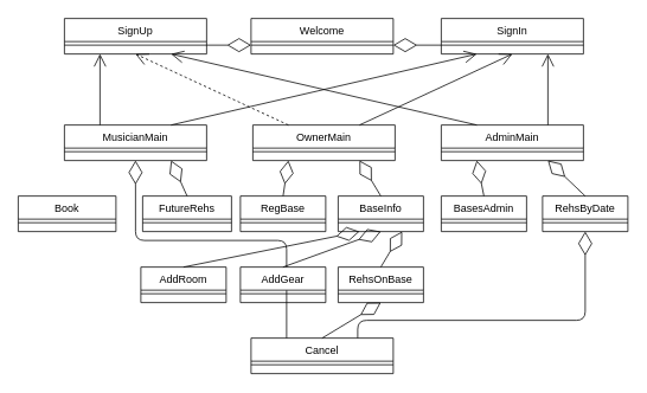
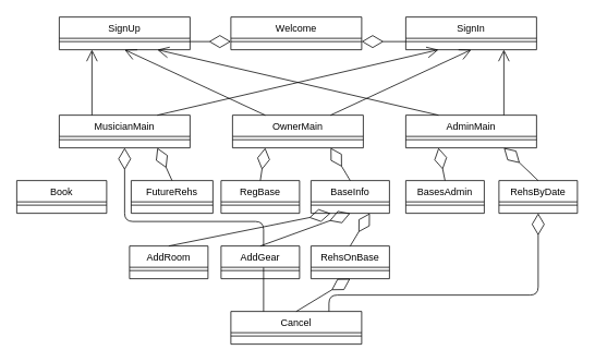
  <mxCell id="0" />
  <mxCell id="1" parent="0" />
  <mxCell id="2" value="Welcome" style="swimlane;fontStyle=0;align=center;verticalAlign=top;childLayout=stackLayout;horizontal=1;startSize=26;horizontalStack=0;resizeParent=1;resizeLast=0;collapsible=1;marginBottom=0;rounded=0;shadow=0;strokeWidth=1;" parent="1" vertex="1"><mxGeometry x="282" y="20" width="160" height="40" as="geometry"><mxRectangle x="130" y="380" width="160" height="26" as="alternateBounds" /></mxGeometry></mxCell>
  <mxCell id="3" value="" style="line;html=1;strokeWidth=1;align=left;verticalAlign=middle;spacingTop=-1;spacingLeft=3;spacingRight=3;rotatable=0;labelPosition=right;points=[];portConstraint=eastwest;" parent="2" vertex="1"><mxGeometry y="26" width="160" height="8" as="geometry" /></mxCell>
  <mxCell id="4" value="SignIn" style="swimlane;fontStyle=0;align=center;verticalAlign=top;childLayout=stackLayout;horizontal=1;startSize=26;horizontalStack=0;resizeParent=1;resizeLast=0;collapsible=1;marginBottom=0;rounded=0;shadow=0;strokeWidth=1;" vertex="1" parent="1"><mxGeometry x="496" y="20" width="160" height="40" as="geometry"><mxRectangle x="130" y="380" width="160" height="26" as="alternateBounds" /></mxGeometry></mxCell>
  <mxCell id="5" value="" style="line;html=1;strokeWidth=1;align=left;verticalAlign=middle;spacingTop=-1;spacingLeft=3;spacingRight=3;rotatable=0;labelPosition=right;points=[];portConstraint=eastwest;" vertex="1" parent="4"><mxGeometry y="26" width="160" height="8" as="geometry" /></mxCell>
  <mxCell id="6" value="" style="endArrow=diamondThin;endFill=0;endSize=24;html=1;entryX=1;entryY=0.5;entryDx=0;entryDy=0;exitX=0;exitY=0.5;exitDx=0;exitDy=0;" edge="1" parent="1"><mxGeometry width="160" relative="1" as="geometry"><mxPoint x="496" y="50" as="sourcePoint" /><mxPoint x="442" y="50" as="targetPoint" /></mxGeometry></mxCell>
  <mxCell id="7" value="SignUp" style="swimlane;fontStyle=0;align=center;verticalAlign=top;childLayout=stackLayout;horizontal=1;startSize=26;horizontalStack=0;resizeParent=1;resizeLast=0;collapsible=1;marginBottom=0;rounded=0;shadow=0;strokeWidth=1;" vertex="1" parent="1"><mxGeometry x="72" y="20" width="160" height="40" as="geometry"><mxRectangle x="130" y="380" width="160" height="26" as="alternateBounds" /></mxGeometry></mxCell>
  <mxCell id="8" value="" style="line;html=1;strokeWidth=1;align=left;verticalAlign=middle;spacingTop=-1;spacingLeft=3;spacingRight=3;rotatable=0;labelPosition=right;points=[];portConstraint=eastwest;" vertex="1" parent="7"><mxGeometry y="26" width="160" height="8" as="geometry" /></mxCell>
  <mxCell id="9" value="" style="endArrow=diamondThin;endFill=0;endSize=24;html=1;entryX=0;entryY=0.5;entryDx=0;entryDy=0;exitX=1;exitY=0.5;exitDx=0;exitDy=0;" edge="1" parent="1"><mxGeometry width="160" relative="1" as="geometry"><mxPoint x="232" y="50" as="sourcePoint" /><mxPoint x="282" y="50" as="targetPoint" /></mxGeometry></mxCell>
  <mxCell id="10" value="MusicianMain" style="swimlane;fontStyle=0;align=center;verticalAlign=top;childLayout=stackLayout;horizontal=1;startSize=26;horizontalStack=0;resizeParent=1;resizeLast=0;collapsible=1;marginBottom=0;rounded=0;shadow=0;strokeWidth=1;" vertex="1" parent="1"><mxGeometry x="72" y="140" width="160" height="40" as="geometry"><mxRectangle x="130" y="380" width="160" height="26" as="alternateBounds" /></mxGeometry></mxCell>
  <mxCell id="11" value="" style="line;html=1;strokeWidth=1;align=left;verticalAlign=middle;spacingTop=-1;spacingLeft=3;spacingRight=3;rotatable=0;labelPosition=right;points=[];portConstraint=eastwest;" vertex="1" parent="10"><mxGeometry y="26" width="160" height="8" as="geometry" /></mxCell>
  <mxCell id="12" value="OwnerMain" style="swimlane;fontStyle=0;align=center;verticalAlign=top;childLayout=stackLayout;horizontal=1;startSize=26;horizontalStack=0;resizeParent=1;resizeLast=0;collapsible=1;marginBottom=0;rounded=0;shadow=0;strokeWidth=1;" vertex="1" parent="1"><mxGeometry x="284" y="140" width="160" height="40" as="geometry"><mxRectangle x="130" y="380" width="160" height="26" as="alternateBounds" /></mxGeometry></mxCell>
  <mxCell id="13" value="" style="line;html=1;strokeWidth=1;align=left;verticalAlign=middle;spacingTop=-1;spacingLeft=3;spacingRight=3;rotatable=0;labelPosition=right;points=[];portConstraint=eastwest;" vertex="1" parent="12"><mxGeometry y="26" width="160" height="8" as="geometry" /></mxCell>
  <mxCell id="14" value="AdminMain" style="swimlane;fontStyle=0;align=center;verticalAlign=top;childLayout=stackLayout;horizontal=1;startSize=26;horizontalStack=0;resizeParent=1;resizeLast=0;collapsible=1;marginBottom=0;rounded=0;shadow=0;strokeWidth=1;" vertex="1" parent="1"><mxGeometry x="496" y="140" width="160" height="40" as="geometry"><mxRectangle x="130" y="380" width="160" height="26" as="alternateBounds" /></mxGeometry></mxCell>
  <mxCell id="15" value="" style="line;html=1;strokeWidth=1;align=left;verticalAlign=middle;spacingTop=-1;spacingLeft=3;spacingRight=3;rotatable=0;labelPosition=right;points=[];portConstraint=eastwest;" vertex="1" parent="14"><mxGeometry y="26" width="160" height="8" as="geometry" /></mxCell>
  <mxCell id="16" value="" style="endArrow=open;endFill=1;endSize=12;html=1;exitX=0.25;exitY=0;exitDx=0;exitDy=0;entryX=0.25;entryY=1;entryDx=0;entryDy=0;" edge="1" parent="1" source="10" target="7"><mxGeometry width="160" relative="1" as="geometry"><mxPoint x="160" y="90" as="sourcePoint" /><mxPoint x="420" y="160" as="targetPoint" /></mxGeometry></mxCell>
- <mxCell id="17" value="" style="endArrow=open;endFill=1;endSize=12;html=1;exitX=0.25;exitY=0;exitDx=0;exitDy=0;entryX=0.5;entryY=1;entryDx=0;entryDy=0;dashed=1;" edge="1" parent="1" source="12" target="7"><mxGeometry width="160" relative="1" as="geometry"><mxPoint x="162" y="150" as="sourcePoint" /><mxPoint x="190" y="70" as="targetPoint" /></mxGeometry></mxCell>
+ <mxCell id="17" value="" style="endArrow=open;endFill=1;endSize=12;html=1;exitX=0.25;exitY=0;exitDx=0;exitDy=0;entryX=0.5;entryY=1;entryDx=0;entryDy=0;" edge="1" parent="1" source="12" target="7"><mxGeometry width="160" relative="1" as="geometry"><mxPoint x="162" y="150" as="sourcePoint" /><mxPoint x="190" y="70" as="targetPoint" /></mxGeometry></mxCell>
  <mxCell id="18" value="" style="endArrow=open;endFill=1;endSize=12;html=1;exitX=0.25;exitY=0;exitDx=0;exitDy=0;entryX=0.75;entryY=1;entryDx=0;entryDy=0;" edge="1" parent="1" source="14" target="7"><mxGeometry width="160" relative="1" as="geometry"><mxPoint x="172" y="160" as="sourcePoint" /><mxPoint x="170" y="80" as="targetPoint" /></mxGeometry></mxCell>
  <mxCell id="19" value="" style="endArrow=open;endFill=1;endSize=12;html=1;exitX=0.75;exitY=0;exitDx=0;exitDy=0;entryX=0.25;entryY=1;entryDx=0;entryDy=0;" edge="1" parent="1" source="10" target="4"><mxGeometry width="160" relative="1" as="geometry"><mxPoint x="182" y="170" as="sourcePoint" /><mxPoint x="182" y="90" as="targetPoint" /></mxGeometry></mxCell>
  <mxCell id="20" value="" style="endArrow=open;endFill=1;endSize=12;html=1;exitX=0.75;exitY=0;exitDx=0;exitDy=0;entryX=0.5;entryY=1;entryDx=0;entryDy=0;" edge="1" parent="1" source="12" target="4"><mxGeometry width="160" relative="1" as="geometry"><mxPoint x="192" y="180" as="sourcePoint" /><mxPoint x="192" y="100" as="targetPoint" /></mxGeometry></mxCell>
  <mxCell id="21" value="" style="endArrow=open;endFill=1;endSize=12;html=1;exitX=0.75;exitY=0;exitDx=0;exitDy=0;entryX=0.75;entryY=1;entryDx=0;entryDy=0;" edge="1" parent="1" source="14" target="4"><mxGeometry width="160" relative="1" as="geometry"><mxPoint x="202" y="190" as="sourcePoint" /><mxPoint x="202" y="110" as="targetPoint" /></mxGeometry></mxCell>
  <mxCell id="22" value="Book" style="swimlane;fontStyle=0;align=center;verticalAlign=top;childLayout=stackLayout;horizontal=1;startSize=26;horizontalStack=0;resizeParent=1;resizeLast=0;collapsible=1;marginBottom=0;rounded=0;shadow=0;strokeWidth=1;" vertex="1" parent="1"><mxGeometry x="20" y="220" width="110" height="40" as="geometry"><mxRectangle x="130" y="380" width="160" height="26" as="alternateBounds" /></mxGeometry></mxCell>
  <mxCell id="23" value="" style="line;html=1;strokeWidth=1;align=left;verticalAlign=middle;spacingTop=-1;spacingLeft=3;spacingRight=3;rotatable=0;labelPosition=right;points=[];portConstraint=eastwest;" vertex="1" parent="22"><mxGeometry y="26" width="110" height="8" as="geometry" /></mxCell>
  <mxCell id="24" value="FutureRehs" style="swimlane;fontStyle=0;align=center;verticalAlign=top;childLayout=stackLayout;horizontal=1;startSize=26;horizontalStack=0;resizeParent=1;resizeLast=0;collapsible=1;marginBottom=0;rounded=0;shadow=0;strokeWidth=1;" vertex="1" parent="1"><mxGeometry x="160" y="220" width="100" height="40" as="geometry"><mxRectangle x="130" y="380" width="160" height="26" as="alternateBounds" /></mxGeometry></mxCell>
  <mxCell id="25" value="" style="line;html=1;strokeWidth=1;align=left;verticalAlign=middle;spacingTop=-1;spacingLeft=3;spacingRight=3;rotatable=0;labelPosition=right;points=[];portConstraint=eastwest;" vertex="1" parent="24"><mxGeometry y="26" width="100" height="8" as="geometry" /></mxCell>
  <mxCell id="26" value="Cancel" style="swimlane;fontStyle=0;align=center;verticalAlign=top;childLayout=stackLayout;horizontal=1;startSize=26;horizontalStack=0;resizeParent=1;resizeLast=0;collapsible=1;marginBottom=0;rounded=0;shadow=0;strokeWidth=1;" vertex="1" parent="1"><mxGeometry x="282" y="380" width="160" height="40" as="geometry"><mxRectangle x="130" y="380" width="160" height="26" as="alternateBounds" /></mxGeometry></mxCell>
  <mxCell id="27" value="" style="line;html=1;strokeWidth=1;align=left;verticalAlign=middle;spacingTop=-1;spacingLeft=3;spacingRight=3;rotatable=0;labelPosition=right;points=[];portConstraint=eastwest;" vertex="1" parent="26"><mxGeometry y="26" width="160" height="8" as="geometry" /></mxCell>
  <mxCell id="28" value="" style="endArrow=diamondThin;endFill=0;endSize=24;html=1;exitX=0.5;exitY=0;exitDx=0;exitDy=0;entryX=0.75;entryY=1;entryDx=0;entryDy=0;" edge="1" parent="1" source="24" target="10"><mxGeometry width="160" relative="1" as="geometry"><mxPoint x="60" y="230" as="sourcePoint" /><mxPoint x="150" y="200" as="targetPoint" /></mxGeometry></mxCell>
  <mxCell id="29" value="" style="endArrow=diamondThin;endFill=0;endSize=24;html=1;entryX=0.5;entryY=1;entryDx=0;entryDy=0;exitX=0.25;exitY=0;exitDx=0;exitDy=0;" edge="1" parent="1" source="26" target="10"><mxGeometry width="160" relative="1" as="geometry"><mxPoint x="70" y="240" as="sourcePoint" /><mxPoint x="172" y="200" as="targetPoint" /><Array as="points"><mxPoint x="322" y="270" /><mxPoint x="152" y="270" /></Array></mxGeometry></mxCell>
  <mxCell id="30" value="RegBase" style="swimlane;fontStyle=0;align=center;verticalAlign=top;childLayout=stackLayout;horizontal=1;startSize=26;horizontalStack=0;resizeParent=1;resizeLast=0;collapsible=1;marginBottom=0;rounded=0;shadow=0;strokeWidth=1;" vertex="1" parent="1"><mxGeometry x="270" y="220" width="96" height="40" as="geometry"><mxRectangle x="130" y="380" width="160" height="26" as="alternateBounds" /></mxGeometry></mxCell>
  <mxCell id="31" value="" style="line;html=1;strokeWidth=1;align=left;verticalAlign=middle;spacingTop=-1;spacingLeft=3;spacingRight=3;rotatable=0;labelPosition=right;points=[];portConstraint=eastwest;" vertex="1" parent="30"><mxGeometry y="26" width="96" height="8" as="geometry" /></mxCell>
  <mxCell id="32" value="BaseInfo" style="swimlane;fontStyle=0;align=center;verticalAlign=top;childLayout=stackLayout;horizontal=1;startSize=26;horizontalStack=0;resizeParent=1;resizeLast=0;collapsible=1;marginBottom=0;rounded=0;shadow=0;strokeWidth=1;" vertex="1" parent="1"><mxGeometry x="380" y="220" width="96" height="40" as="geometry"><mxRectangle x="130" y="380" width="160" height="26" as="alternateBounds" /></mxGeometry></mxCell>
  <mxCell id="33" value="" style="line;html=1;strokeWidth=1;align=left;verticalAlign=middle;spacingTop=-1;spacingLeft=3;spacingRight=3;rotatable=0;labelPosition=right;points=[];portConstraint=eastwest;" vertex="1" parent="32"><mxGeometry y="26" width="96" height="8" as="geometry" /></mxCell>
  <mxCell id="34" value="" style="endArrow=diamondThin;endFill=0;endSize=24;html=1;entryX=0.25;entryY=1;entryDx=0;entryDy=0;exitX=0.5;exitY=0;exitDx=0;exitDy=0;" edge="1" parent="1" source="30" target="12"><mxGeometry width="160" relative="1" as="geometry"><mxPoint x="85" y="230" as="sourcePoint" /><mxPoint x="122" y="190" as="targetPoint" /></mxGeometry></mxCell>
  <mxCell id="35" value="" style="endArrow=diamondThin;endFill=0;endSize=24;html=1;entryX=0.75;entryY=1;entryDx=0;entryDy=0;exitX=0.5;exitY=0;exitDx=0;exitDy=0;" edge="1" parent="1" source="32" target="12"><mxGeometry width="160" relative="1" as="geometry"><mxPoint x="95" y="240" as="sourcePoint" /><mxPoint x="132" y="200" as="targetPoint" /></mxGeometry></mxCell>
  <mxCell id="36" value="AddRoom" style="swimlane;fontStyle=0;align=center;verticalAlign=top;childLayout=stackLayout;horizontal=1;startSize=26;horizontalStack=0;resizeParent=1;resizeLast=0;collapsible=1;marginBottom=0;rounded=0;shadow=0;strokeWidth=1;" vertex="1" parent="1"><mxGeometry x="158" y="300" width="96" height="40" as="geometry"><mxRectangle x="130" y="380" width="160" height="26" as="alternateBounds" /></mxGeometry></mxCell>
  <mxCell id="37" value="" style="line;html=1;strokeWidth=1;align=left;verticalAlign=middle;spacingTop=-1;spacingLeft=3;spacingRight=3;rotatable=0;labelPosition=right;points=[];portConstraint=eastwest;" vertex="1" parent="36"><mxGeometry y="26" width="96" height="8" as="geometry" /></mxCell>
  <mxCell id="38" value="AddGear" style="swimlane;fontStyle=0;align=center;verticalAlign=top;childLayout=stackLayout;horizontal=1;startSize=26;horizontalStack=0;resizeParent=1;resizeLast=0;collapsible=1;marginBottom=0;rounded=0;shadow=0;strokeWidth=1;" vertex="1" parent="1"><mxGeometry x="270" y="300" width="96" height="40" as="geometry"><mxRectangle x="130" y="380" width="160" height="26" as="alternateBounds" /></mxGeometry></mxCell>
  <mxCell id="39" value="" style="line;html=1;strokeWidth=1;align=left;verticalAlign=middle;spacingTop=-1;spacingLeft=3;spacingRight=3;rotatable=0;labelPosition=right;points=[];portConstraint=eastwest;" vertex="1" parent="38"><mxGeometry y="26" width="96" height="8" as="geometry" /></mxCell>
  <mxCell id="40" value="RehsOnBase" style="swimlane;fontStyle=0;align=center;verticalAlign=top;childLayout=stackLayout;horizontal=1;startSize=26;horizontalStack=0;resizeParent=1;resizeLast=0;collapsible=1;marginBottom=0;rounded=0;shadow=0;strokeWidth=1;" vertex="1" parent="1"><mxGeometry x="380" y="300" width="96" height="40" as="geometry"><mxRectangle x="130" y="380" width="160" height="26" as="alternateBounds" /></mxGeometry></mxCell>
  <mxCell id="41" value="" style="line;html=1;strokeWidth=1;align=left;verticalAlign=middle;spacingTop=-1;spacingLeft=3;spacingRight=3;rotatable=0;labelPosition=right;points=[];portConstraint=eastwest;" vertex="1" parent="40"><mxGeometry y="26" width="96" height="8" as="geometry" /></mxCell>
  <mxCell id="42" value="" style="endArrow=diamondThin;endFill=0;endSize=24;html=1;entryX=0.25;entryY=1;entryDx=0;entryDy=0;exitX=0.5;exitY=0;exitDx=0;exitDy=0;" edge="1" parent="1" source="36" target="32"><mxGeometry width="160" relative="1" as="geometry"><mxPoint x="328" y="230" as="sourcePoint" /><mxPoint x="334" y="190" as="targetPoint" /></mxGeometry></mxCell>
  <mxCell id="43" value="" style="endArrow=diamondThin;endFill=0;endSize=24;html=1;entryX=0.5;entryY=1;entryDx=0;entryDy=0;exitX=0.5;exitY=0;exitDx=0;exitDy=0;" edge="1" parent="1" source="38" target="32"><mxGeometry width="160" relative="1" as="geometry"><mxPoint x="338" y="240" as="sourcePoint" /><mxPoint x="344" y="200" as="targetPoint" /></mxGeometry></mxCell>
  <mxCell id="44" value="" style="endArrow=diamondThin;endFill=0;endSize=24;html=1;entryX=0.75;entryY=1;entryDx=0;entryDy=0;exitX=0.5;exitY=0;exitDx=0;exitDy=0;" edge="1" parent="1" source="40" target="32"><mxGeometry width="160" relative="1" as="geometry"><mxPoint x="348" y="250" as="sourcePoint" /><mxPoint x="354" y="210" as="targetPoint" /></mxGeometry></mxCell>
  <mxCell id="45" value="" style="endArrow=diamondThin;endFill=0;endSize=24;html=1;entryX=0.5;entryY=1;entryDx=0;entryDy=0;exitX=0.5;exitY=0;exitDx=0;exitDy=0;" edge="1" parent="1" source="26" target="40"><mxGeometry width="160" relative="1" as="geometry"><mxPoint x="358" y="260" as="sourcePoint" /><mxPoint x="364" y="220" as="targetPoint" /></mxGeometry></mxCell>
  <mxCell id="46" value="BasesAdmin" style="swimlane;fontStyle=0;align=center;verticalAlign=top;childLayout=stackLayout;horizontal=1;startSize=26;horizontalStack=0;resizeParent=1;resizeLast=0;collapsible=1;marginBottom=0;rounded=0;shadow=0;strokeWidth=1;" vertex="1" parent="1"><mxGeometry x="496" y="220" width="96" height="40" as="geometry"><mxRectangle x="130" y="380" width="160" height="26" as="alternateBounds" /></mxGeometry></mxCell>
  <mxCell id="47" value="" style="line;html=1;strokeWidth=1;align=left;verticalAlign=middle;spacingTop=-1;spacingLeft=3;spacingRight=3;rotatable=0;labelPosition=right;points=[];portConstraint=eastwest;" vertex="1" parent="46"><mxGeometry y="26" width="96" height="8" as="geometry" /></mxCell>
  <mxCell id="48" value="RehsByDate" style="swimlane;fontStyle=0;align=center;verticalAlign=top;childLayout=stackLayout;horizontal=1;startSize=26;horizontalStack=0;resizeParent=1;resizeLast=0;collapsible=1;marginBottom=0;rounded=0;shadow=0;strokeWidth=1;" vertex="1" parent="1"><mxGeometry x="610" y="220" width="96" height="40" as="geometry"><mxRectangle x="130" y="380" width="160" height="26" as="alternateBounds" /></mxGeometry></mxCell>
  <mxCell id="49" value="" style="line;html=1;strokeWidth=1;align=left;verticalAlign=middle;spacingTop=-1;spacingLeft=3;spacingRight=3;rotatable=0;labelPosition=right;points=[];portConstraint=eastwest;" vertex="1" parent="48"><mxGeometry y="26" width="96" height="8" as="geometry" /></mxCell>
  <mxCell id="50" value="" style="endArrow=diamondThin;endFill=0;endSize=24;html=1;entryX=0.25;entryY=1;entryDx=0;entryDy=0;exitX=0.5;exitY=0;exitDx=0;exitDy=0;" edge="1" parent="1" source="46" target="14"><mxGeometry width="160" relative="1" as="geometry"><mxPoint x="372" y="390" as="sourcePoint" /><mxPoint x="438" y="350" as="targetPoint" /></mxGeometry></mxCell>
  <mxCell id="51" value="" style="endArrow=diamondThin;endFill=0;endSize=24;html=1;entryX=0.75;entryY=1;entryDx=0;entryDy=0;exitX=0.5;exitY=0;exitDx=0;exitDy=0;" edge="1" parent="1" source="48" target="14"><mxGeometry width="160" relative="1" as="geometry"><mxPoint x="554" y="230" as="sourcePoint" /><mxPoint x="546" y="190" as="targetPoint" /></mxGeometry></mxCell>
  <mxCell id="52" value="" style="endArrow=diamondThin;endFill=0;endSize=24;html=1;entryX=0.5;entryY=1;entryDx=0;entryDy=0;exitX=0.75;exitY=0;exitDx=0;exitDy=0;" edge="1" parent="1" source="26" target="48"><mxGeometry width="160" relative="1" as="geometry"><mxPoint x="372" y="390" as="sourcePoint" /><mxPoint x="438" y="350" as="targetPoint" /><Array as="points"><mxPoint x="402" y="360" /><mxPoint x="658" y="360" /></Array></mxGeometry></mxCell>
